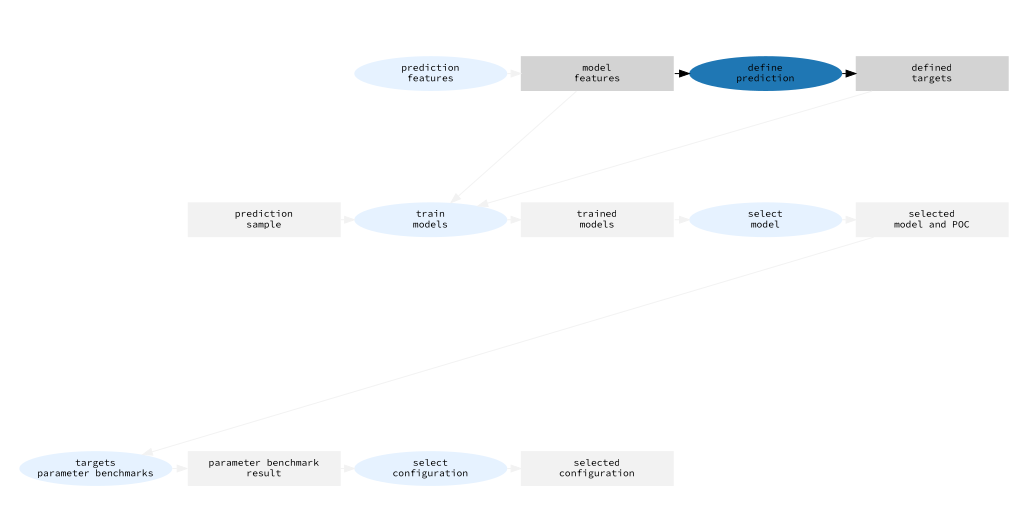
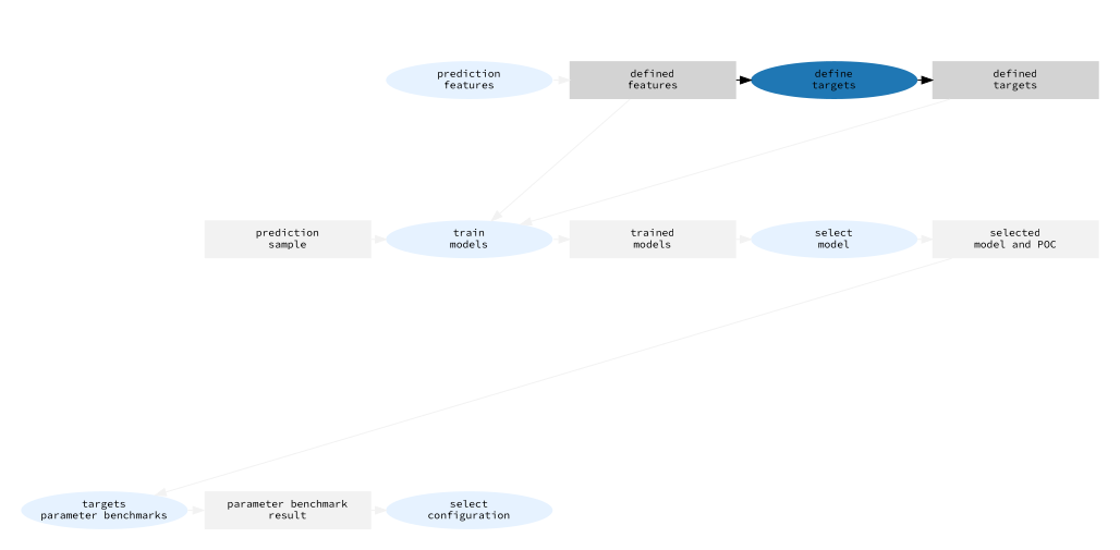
  digraph {
    fontname="Source Code Pro"
    fontsize=10
    nodesep=0.1
    peripheries=0
    rankdir=LR
    ranksep=0.2
    splines=False
    node [fixedsize=True fontname="Source Code Pro" fontsize=10 penwidth=0 style=filled shape=polygon]
    edge [fontname="Source Code Pro" style=invis]
    0 [height=2 style=invis width=0 shape=""]
    1 [height=2 style=invis width=0 shape=""]
    2 [height=2 style=invis width=0 shape=""]
    "0A" [style=invis width=2.2 shape=""]
    n5 [fillcolor="#e6f2ff" label="prediction\nfeatures" shape=oval width=2.2]
-   n6 [label="model\nfeatures" width=2.2]
-   n7 [fillcolor="#1f77b4" label="define\nprediction" shape=oval width=2.2]
+   n6 [label="defined\nfeatures" width=2.2]
+   n7 [fillcolor="#1f77b4" label="define\ntargets" shape=oval width=2.2]
    n8 [label="defined\ntargets" width=2.2]
    n9 [fillcolor="#f2f2f2" label="prediction\nsample" width=2.2]
    n10 [fillcolor="#e6f2ff" label="train\nmodels" shape=oval width=2.2]
    n11 [fillcolor="#f2f2f2" label="trained\nmodels" width=2.2]
    n12 [fillcolor="#e6f2ff" label="select\nmodel" shape=oval width=2.2]
    n13 [fillcolor="#f2f2f2" label="selected\nmodel and POC" width=2.2]
    n14 [fillcolor="#e6f2ff" label="targets\nparameter benchmarks" shape=oval width=2.2]
    n15 [fillcolor="#f2f2f2" label="parameter benchmark\nresult" width=2.2]
    n16 [fillcolor="#e6f2ff" label="select\nconfiguration" shape=oval width=2.2]
-   n17 [fillcolor="#f2f2f2" label="selected\nconfiguration" width=2.2]
    subgraph sub_1 {
      rank=same
      0
      1
      2
    }
    subgraph cluster_2 {
      labeljust=l
      "0A"
      n5
      n6
      n7
      n8
    }
    subgraph cluster_3 {
      labeljust=l
      n9
      n10
      n11
      n12
      n13
    }
    subgraph cluster_4 {
      labeljust=l
      n14
      n15
      n16
-     n17
    }
    0 -> 1
    0 -> "0A" [headport=w tailport=e]
    1 -> 2
    1 -> n9 [headport=w tailport=e]
    "0A" -> n5
    n5 -> n6
    n5 -> n6 [color="#f2f2f2" headport=w style=solid tailport=e]
    n6 -> n7
    n6 -> n7 [headport=w style=solid tailport=e]
    n6 -> n10 [color="#f2f2f2" constraint=false style=solid]
    n7 -> n8
    n7 -> n8 [headport=w style=solid tailport=e]
    n8 -> n10 [color="#f2f2f2" constraint=false style=solid]
    n9 -> n10
    n9 -> n10 [color="#f2f2f2" headport=w style=solid tailport=e]
    n10 -> n11
    n10 -> n11 [color="#f2f2f2" headport=w style=solid tailport=e]
    n11 -> n12
    n11 -> n12 [color="#f2f2f2" headport=w style=solid tailport=e]
    n12 -> n13
    n12 -> n13 [color="#f2f2f2" headport=w style=solid tailport=e]
    n13 -> n14 [color="#f2f2f2" constraint=false style=solid]
    n14 -> n15
    n14 -> n15 [color="#f2f2f2" headport=w style=solid tailport=e]
    n15 -> n16
    n15 -> n16 [color="#f2f2f2" headport=w style=solid tailport=e]
-   n16 -> n17
-   n16 -> n17 [color="#f2f2f2" headport=w style=solid tailport=e]
  }
